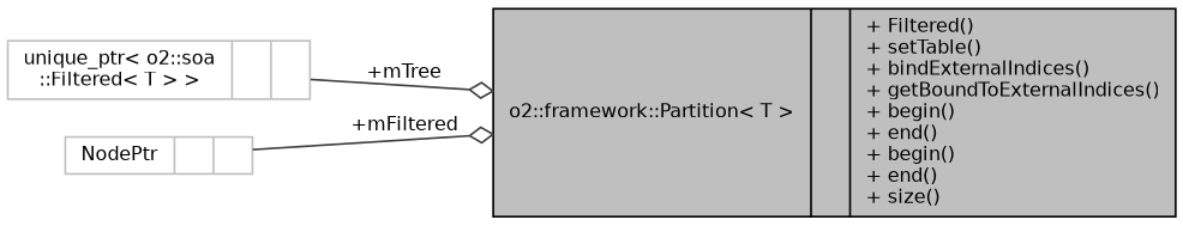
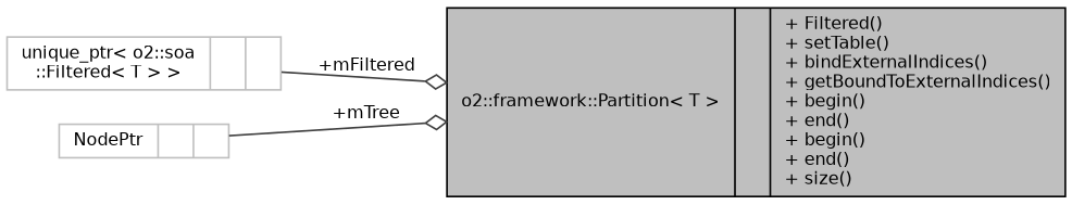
  digraph {
    rankdir=LR
    node [color=grey75 fontname=Helvetica fontsize=10 shape=record]
    edge [arrowhead=odiamond color=grey25 fontname=Helvetica fontsize=10 labelfontname=Helvetica labelfontsize=10 style=solid]
    n1 [color=black fillcolor=grey75 fontcolor=black height=0.2 label="{o2::framework::Partition\< T \>\n||+ Filtered()\l+ setTable()\l+ bindExternalIndices()\l+ getBoundToExternalIndices()\l+ begin()\l+ end()\l+ begin()\l+ end()\l+ size()\l}" style=filled width=0.4]
    n2 [height=0.2 label="{unique_ptr\< o2::soa\l::Filtered\< T \> \>\n||}" width=0.4]
    n3 [height=0.2 label="{NodePtr\n||}" width=0.4]
-   n2 -> n1 [label=" +mTree"]
-   n3 -> n1 [label=" +mFiltered"]
+   n2 -> n1 [label=" +mFiltered"]
+   n3 -> n1 [label=" +mTree"]
  }
